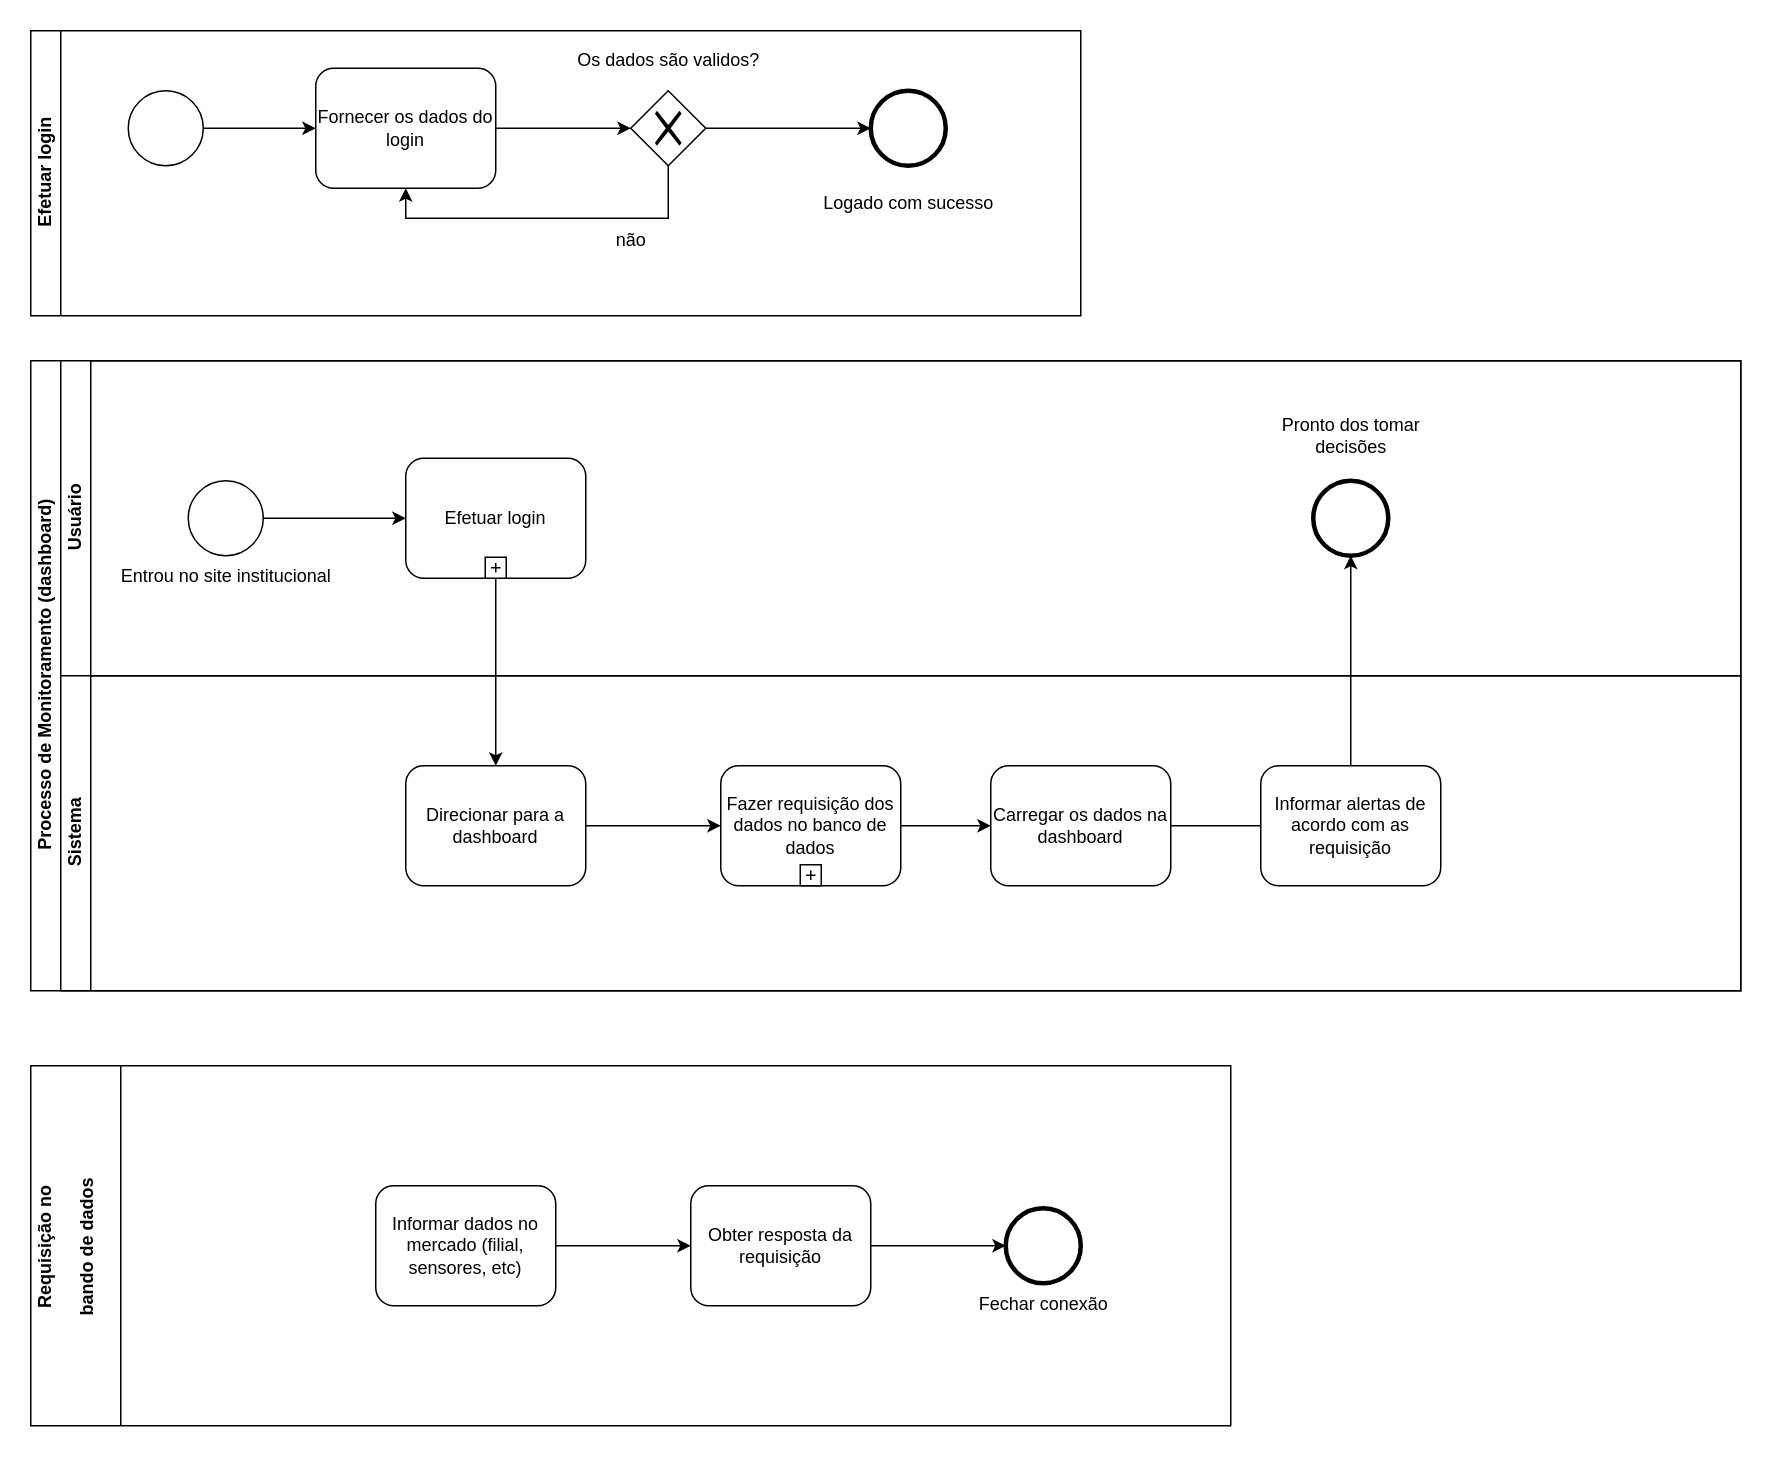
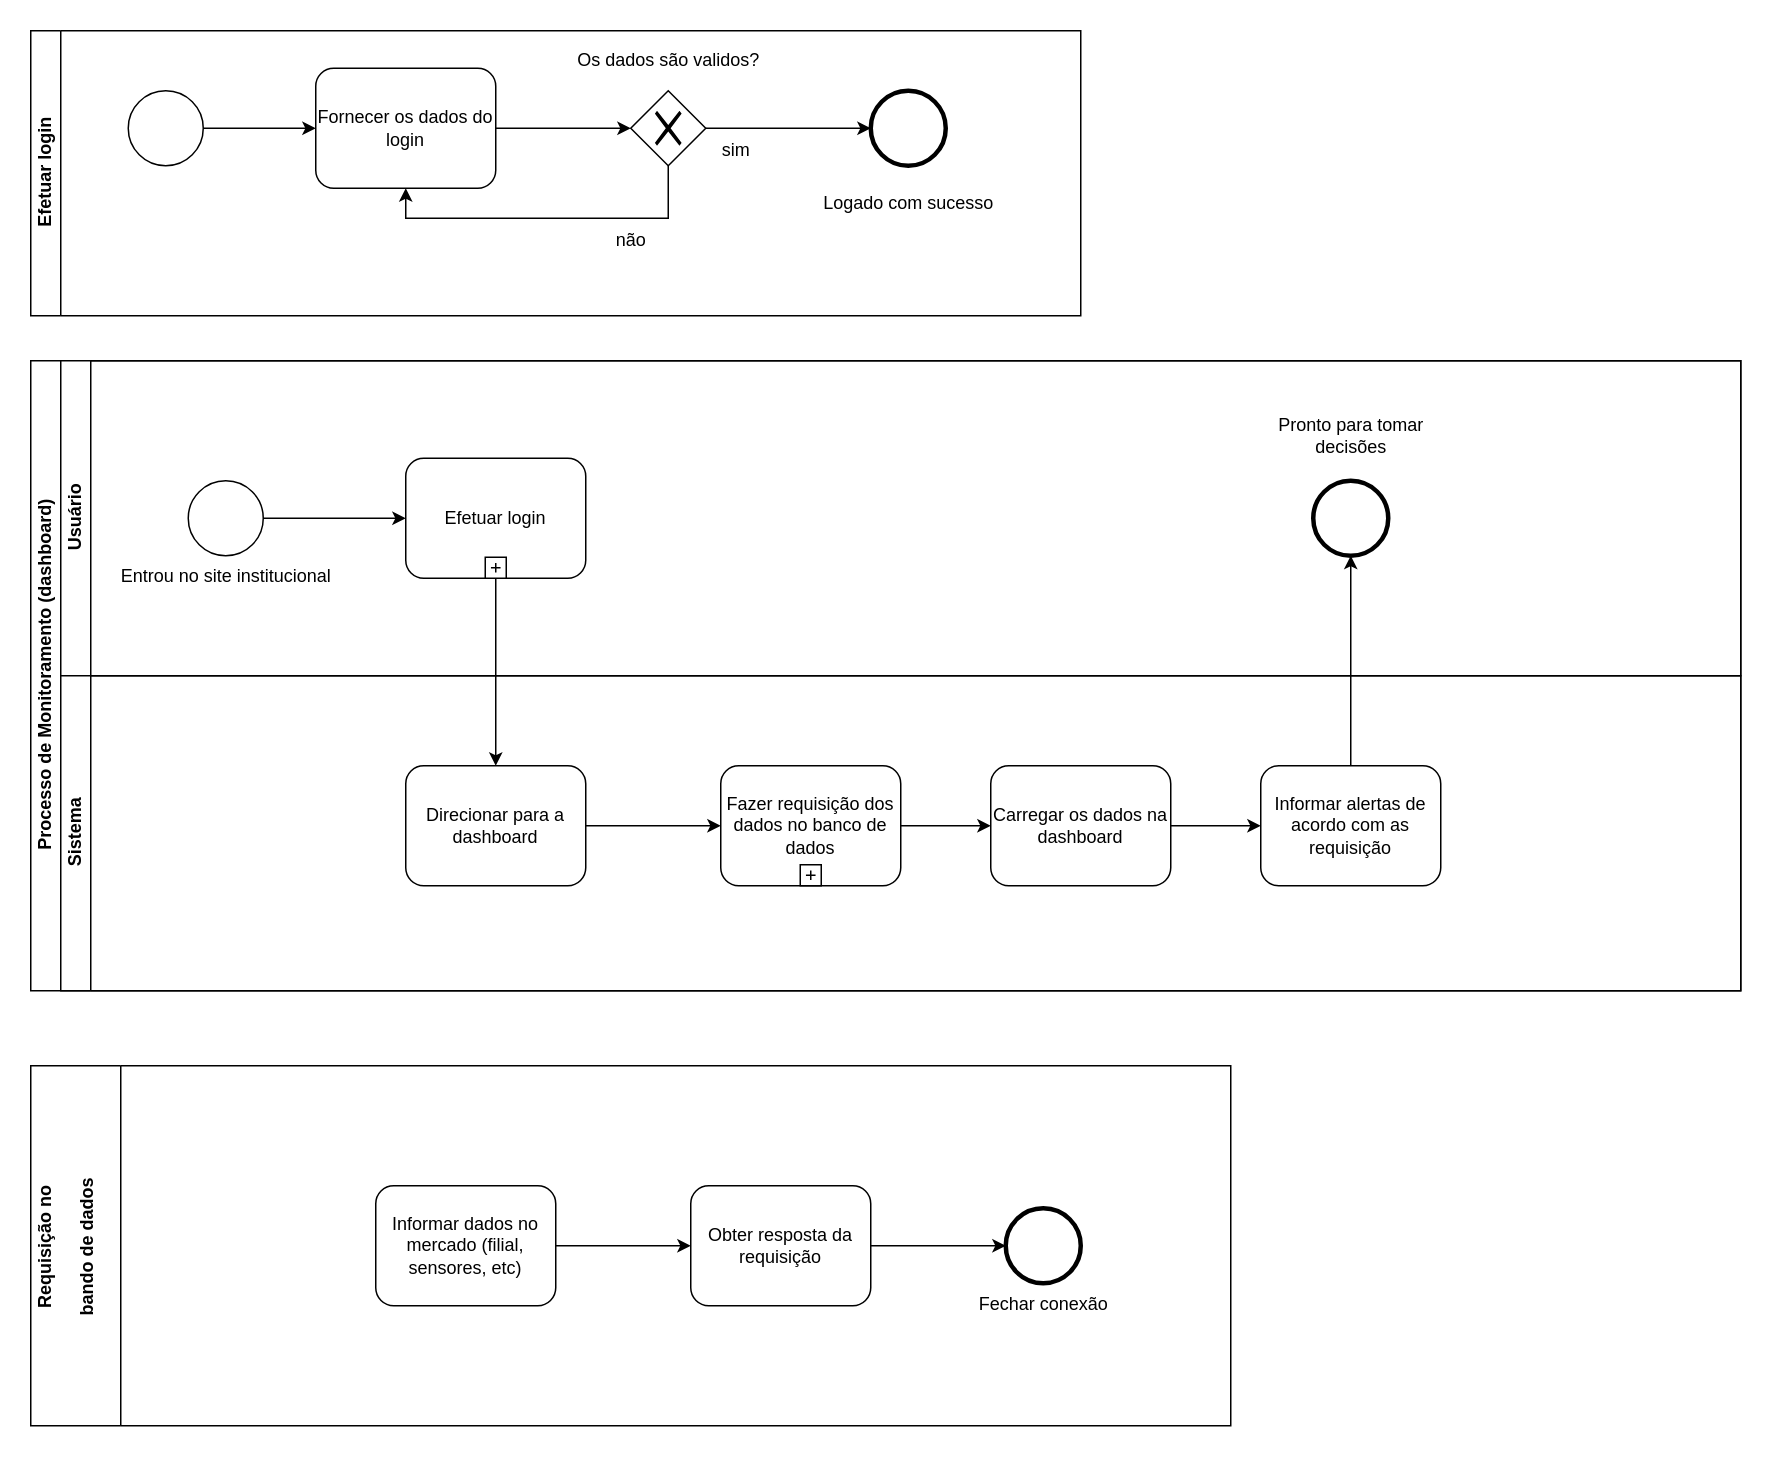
  <mxCell id="0" />
  <mxCell id="1" parent="0" />
  <mxCell id="2" value="Processo de Monitoramento (dashboard)" style="swimlane;html=1;childLayout=stackLayout;resizeParent=1;resizeParentMax=0;horizontal=0;startSize=20;horizontalStack=0;" vertex="1" parent="1"><mxGeometry x="20" y="240" width="1140" height="420" as="geometry" /></mxCell>
  <mxCell id="3" value="Usuário" style="swimlane;html=1;startSize=20;horizontal=0;" vertex="1" parent="2"><mxGeometry x="20" width="1120" height="210" as="geometry" /></mxCell>
  <mxCell id="4" style="edgeStyle=orthogonalEdgeStyle;rounded=0;orthogonalLoop=1;jettySize=auto;html=1;" edge="1" parent="3" source="5" target="6"><mxGeometry relative="1" as="geometry" /></mxCell>
  <mxCell id="5" value="Entrou no site institucional" style="shape=mxgraph.bpmn.shape;html=1;verticalLabelPosition=bottom;labelBackgroundColor=#ffffff;verticalAlign=top;align=center;perimeter=ellipsePerimeter;outlineConnect=0;outline=standard;symbol=general;" vertex="1" parent="3"><mxGeometry x="85" y="80" width="50" height="50" as="geometry" /></mxCell>
  <mxCell id="6" value="Efetuar login" style="html=1;whiteSpace=wrap;rounded=1;dropTarget=0;" vertex="1" parent="3"><mxGeometry x="230" y="65" width="120" height="80" as="geometry" /></mxCell>
  <mxCell id="7" value="" style="html=1;shape=plus;outlineConnect=0;" vertex="1" parent="6"><mxGeometry x="0.5" y="1" width="14" height="14" relative="1" as="geometry"><mxPoint x="-7" y="-14" as="offset" /></mxGeometry></mxCell>
  <mxCell id="8" value="" style="shape=mxgraph.bpmn.shape;html=1;verticalLabelPosition=bottom;labelBackgroundColor=#ffffff;verticalAlign=top;align=center;perimeter=ellipsePerimeter;outlineConnect=0;outline=end;symbol=general;" vertex="1" parent="3"><mxGeometry x="835" y="80" width="50" height="50" as="geometry" /></mxCell>
- <mxCell id="9" value="&lt;div&gt;Pronto dos tomar&lt;/div&gt;&lt;div&gt;decisões&lt;br&gt;&lt;/div&gt;" style="text;html=1;align=center;verticalAlign=middle;resizable=0;points=[];autosize=1;" vertex="1" parent="3"><mxGeometry x="805" y="35" width="110" height="30" as="geometry" /></mxCell>
+ <mxCell id="9" value="&lt;div&gt;Pronto para tomar&lt;/div&gt;&lt;div&gt;decisões&lt;br&gt;&lt;/div&gt;" style="text;html=1;align=center;verticalAlign=middle;resizable=0;points=[];autosize=1;" vertex="1" parent="3"><mxGeometry x="805" y="35" width="110" height="30" as="geometry" /></mxCell>
  <mxCell id="10" value="Sistema" style="swimlane;html=1;startSize=20;horizontal=0;" vertex="1" parent="2"><mxGeometry x="20" y="210" width="1120" height="210" as="geometry" /></mxCell>
  <mxCell id="11" style="edgeStyle=orthogonalEdgeStyle;rounded=0;orthogonalLoop=1;jettySize=auto;html=1;entryX=0;entryY=0.5;entryDx=0;entryDy=0;" edge="1" parent="10" source="12" target="17"><mxGeometry relative="1" as="geometry" /></mxCell>
  <mxCell id="12" value="Direcionar para a dashboard" style="shape=ext;rounded=1;html=1;whiteSpace=wrap;" vertex="1" parent="10"><mxGeometry x="230" y="60" width="120" height="80" as="geometry" /></mxCell>
- <mxCell id="13" style="edgeStyle=orthogonalEdgeStyle;rounded=0;orthogonalLoop=1;jettySize=auto;html=1;entryX=0;entryY=0.5;entryDx=0;entryDy=0;endArrow=none;" edge="1" parent="10" source="14" target="15"><mxGeometry relative="1" as="geometry" /></mxCell>
+ <mxCell id="13" style="edgeStyle=orthogonalEdgeStyle;rounded=0;orthogonalLoop=1;jettySize=auto;html=1;entryX=0;entryY=0.5;entryDx=0;entryDy=0;" edge="1" parent="10" source="14" target="15"><mxGeometry relative="1" as="geometry" /></mxCell>
  <mxCell id="14" value="Carregar os dados na dashboard" style="shape=ext;rounded=1;html=1;whiteSpace=wrap;" vertex="1" parent="10"><mxGeometry x="620" y="60" width="120" height="80" as="geometry" /></mxCell>
  <mxCell id="15" value="Informar alertas de acordo com as requisição" style="shape=ext;rounded=1;html=1;whiteSpace=wrap;" vertex="1" parent="10"><mxGeometry x="800" y="60" width="120" height="80" as="geometry" /></mxCell>
  <mxCell id="16" style="edgeStyle=orthogonalEdgeStyle;rounded=0;orthogonalLoop=1;jettySize=auto;html=1;entryX=0;entryY=0.5;entryDx=0;entryDy=0;" edge="1" parent="10" source="17" target="14"><mxGeometry relative="1" as="geometry" /></mxCell>
  <mxCell id="17" value="Fazer requisição dos dados no banco de dados" style="html=1;whiteSpace=wrap;rounded=1;dropTarget=0;" vertex="1" parent="10"><mxGeometry x="440" y="60" width="120" height="80" as="geometry" /></mxCell>
  <mxCell id="18" value="" style="html=1;shape=plus;outlineConnect=0;" vertex="1" parent="17"><mxGeometry x="0.5" y="1" width="14" height="14" relative="1" as="geometry"><mxPoint x="-7" y="-14" as="offset" /></mxGeometry></mxCell>
  <mxCell id="19" style="edgeStyle=orthogonalEdgeStyle;rounded=0;orthogonalLoop=1;jettySize=auto;html=1;entryX=0.5;entryY=0;entryDx=0;entryDy=0;" edge="1" parent="2" source="6" target="12"><mxGeometry relative="1" as="geometry" /></mxCell>
  <mxCell id="20" style="edgeStyle=orthogonalEdgeStyle;rounded=0;orthogonalLoop=1;jettySize=auto;html=1;entryX=0.5;entryY=1;entryDx=0;entryDy=0;" edge="1" parent="2" source="15" target="8"><mxGeometry relative="1" as="geometry" /></mxCell>
  <mxCell id="21" value="Efetuar login" style="swimlane;html=1;horizontal=0;startSize=20;" vertex="1" parent="1"><mxGeometry x="20" y="20" width="700" height="190" as="geometry" /></mxCell>
  <mxCell id="22" style="edgeStyle=orthogonalEdgeStyle;rounded=0;orthogonalLoop=1;jettySize=auto;html=1;" edge="1" parent="21" source="23" target="25"><mxGeometry relative="1" as="geometry" /></mxCell>
  <mxCell id="23" value="" style="shape=mxgraph.bpmn.shape;html=1;verticalLabelPosition=bottom;labelBackgroundColor=#ffffff;verticalAlign=top;align=center;perimeter=ellipsePerimeter;outlineConnect=0;outline=standard;symbol=general;" vertex="1" parent="21"><mxGeometry x="65" y="40" width="50" height="50" as="geometry" /></mxCell>
  <mxCell id="24" style="edgeStyle=orthogonalEdgeStyle;rounded=0;orthogonalLoop=1;jettySize=auto;html=1;" edge="1" parent="21" source="25" target="28"><mxGeometry relative="1" as="geometry" /></mxCell>
  <mxCell id="25" value="Fornecer os dados do login" style="shape=ext;rounded=1;html=1;whiteSpace=wrap;" vertex="1" parent="21"><mxGeometry x="190" y="25" width="120" height="80" as="geometry" /></mxCell>
  <mxCell id="26" style="edgeStyle=orthogonalEdgeStyle;rounded=0;orthogonalLoop=1;jettySize=auto;html=1;entryX=0.5;entryY=1;entryDx=0;entryDy=0;" edge="1" parent="21" source="28" target="25"><mxGeometry relative="1" as="geometry"><Array as="points"><mxPoint x="425" y="125" /><mxPoint x="250" y="125" /></Array></mxGeometry></mxCell>
  <mxCell id="27" style="edgeStyle=orthogonalEdgeStyle;rounded=0;orthogonalLoop=1;jettySize=auto;html=1;entryX=0;entryY=0.5;entryDx=0;entryDy=0;" edge="1" parent="21" source="28" target="31"><mxGeometry relative="1" as="geometry" /></mxCell>
  <mxCell id="28" value="" style="shape=mxgraph.bpmn.shape;html=1;verticalLabelPosition=bottom;labelBackgroundColor=#ffffff;verticalAlign=top;align=center;perimeter=rhombusPerimeter;background=gateway;outlineConnect=0;outline=none;symbol=exclusiveGw;" vertex="1" parent="21"><mxGeometry x="400" y="40" width="50" height="50" as="geometry" /></mxCell>
  <mxCell id="29" value="Os dados são validos?" style="text;html=1;align=center;verticalAlign=middle;resizable=0;points=[];autosize=1;" vertex="1" parent="21"><mxGeometry x="355" y="10" width="140" height="20" as="geometry" /></mxCell>
  <mxCell id="30" value="não" style="text;html=1;align=center;verticalAlign=middle;resizable=0;points=[];autosize=1;" vertex="1" parent="21"><mxGeometry x="380" y="130" width="40" height="20" as="geometry" /></mxCell>
  <mxCell id="31" value="" style="shape=mxgraph.bpmn.shape;html=1;verticalLabelPosition=bottom;labelBackgroundColor=#ffffff;verticalAlign=top;align=center;perimeter=ellipsePerimeter;outlineConnect=0;outline=end;symbol=general;" vertex="1" parent="21"><mxGeometry x="560" y="40" width="50" height="50" as="geometry" /></mxCell>
  <mxCell id="32" value="Logado com sucesso" style="text;html=1;align=center;verticalAlign=middle;resizable=0;points=[];autosize=1;" vertex="1" parent="21"><mxGeometry x="515" y="105" width="140" height="20" as="geometry" /></mxCell>
+ <mxCell id="33" value="sim" style="text;html=1;align=center;verticalAlign=middle;resizable=0;points=[];autosize=1;" vertex="1" parent="21"><mxGeometry x="450" y="70" width="40" height="20" as="geometry" /></mxCell>
  <mxCell id="34" value="Requisição no &#10;&#10;bando de dados&#10;" style="swimlane;startSize=60;horizontal=0;" vertex="1" parent="1"><mxGeometry x="20" y="710" width="800" height="240" as="geometry" /></mxCell>
  <mxCell id="35" style="edgeStyle=orthogonalEdgeStyle;rounded=0;orthogonalLoop=1;jettySize=auto;html=1;entryX=0;entryY=0.5;entryDx=0;entryDy=0;" edge="1" parent="34" source="36" target="38"><mxGeometry relative="1" as="geometry" /></mxCell>
  <mxCell id="36" value="Informar dados no mercado (filial, sensores, etc)" style="shape=ext;rounded=1;html=1;whiteSpace=wrap;" vertex="1" parent="34"><mxGeometry x="230" y="80" width="120" height="80" as="geometry" /></mxCell>
  <mxCell id="37" style="edgeStyle=orthogonalEdgeStyle;rounded=0;orthogonalLoop=1;jettySize=auto;html=1;entryX=0;entryY=0.5;entryDx=0;entryDy=0;" edge="1" parent="34" source="38" target="39"><mxGeometry relative="1" as="geometry" /></mxCell>
  <mxCell id="38" value="Obter resposta da requisição" style="shape=ext;rounded=1;html=1;whiteSpace=wrap;" vertex="1" parent="34"><mxGeometry x="440" y="80" width="120" height="80" as="geometry" /></mxCell>
  <mxCell id="39" value="Fechar conexão" style="shape=mxgraph.bpmn.shape;html=1;verticalLabelPosition=bottom;labelBackgroundColor=#ffffff;verticalAlign=top;align=center;perimeter=ellipsePerimeter;outlineConnect=0;outline=end;symbol=general;" vertex="1" parent="34"><mxGeometry x="650" y="95" width="50" height="50" as="geometry" /></mxCell>
